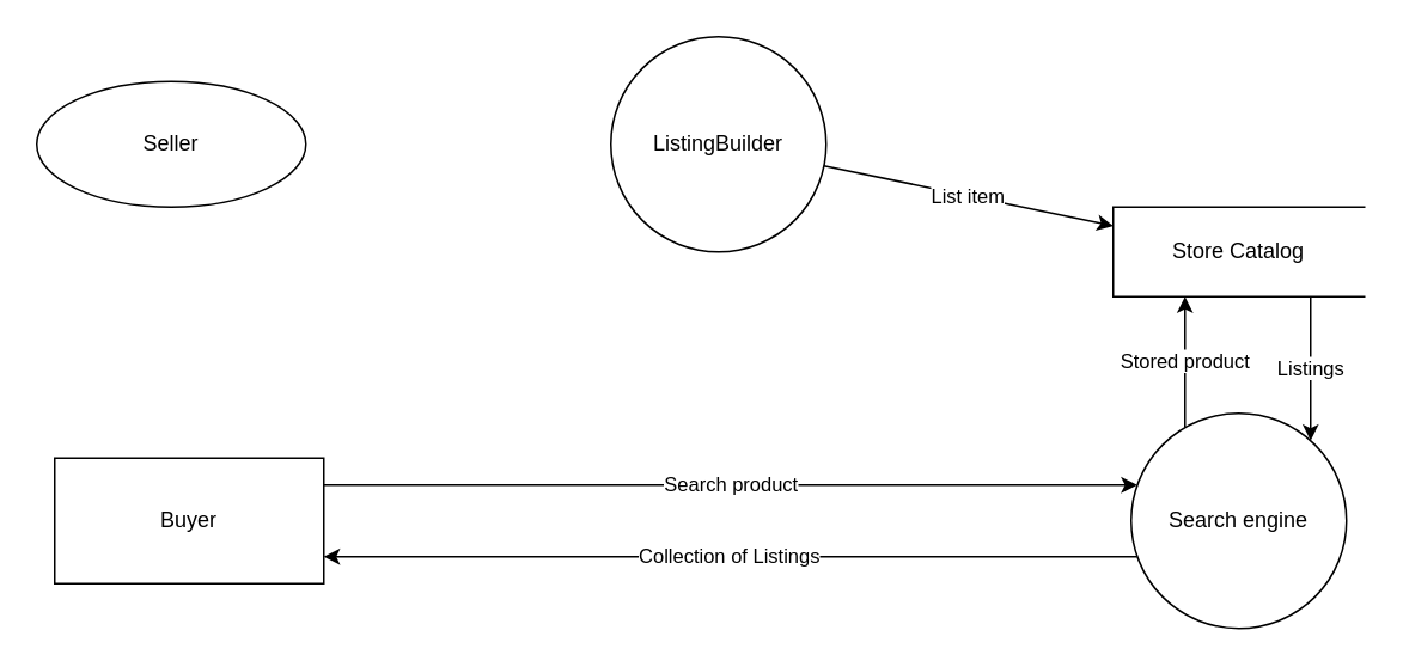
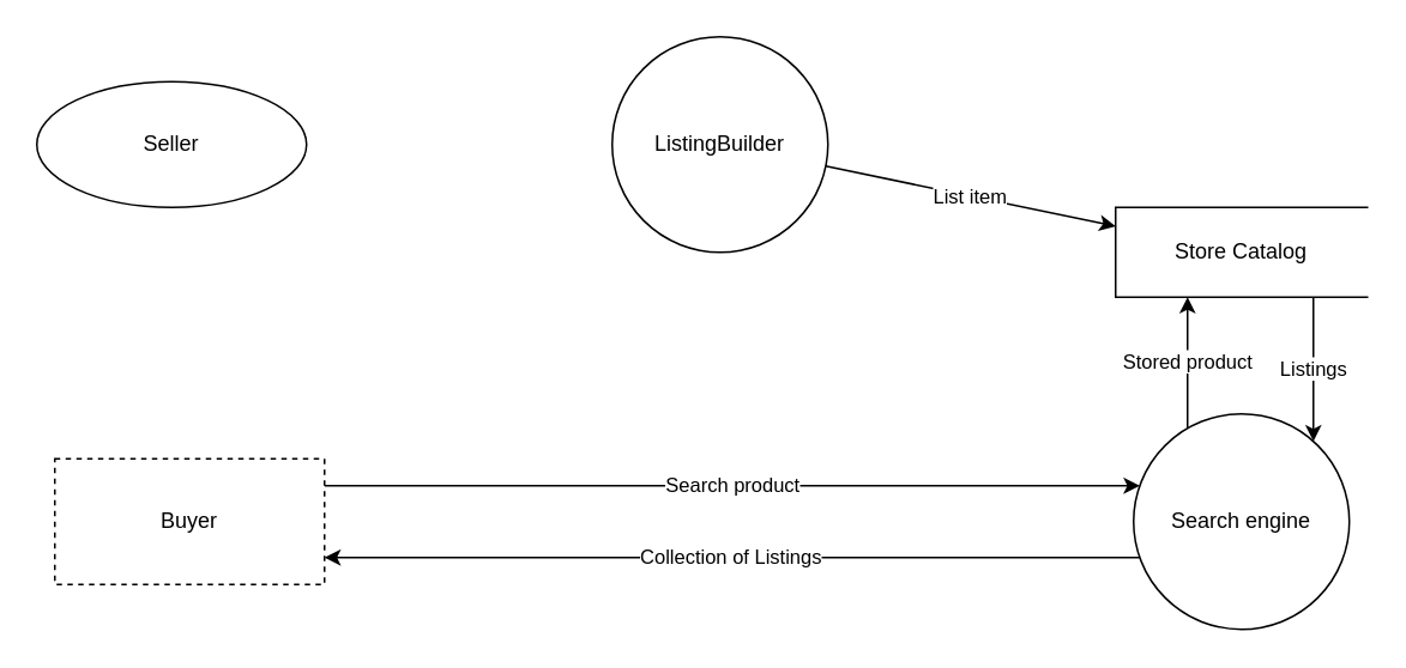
  <mxCell id="0" />
  <mxCell id="1" parent="0" />
  <mxCell id="2" value="Listings" style="edgeStyle=orthogonalEdgeStyle;rounded=0;orthogonalLoop=1;jettySize=auto;html=1;" edge="1" parent="1" source="3" target="11"><mxGeometry relative="1" as="geometry"><Array as="points"><mxPoint x="730" y="180" /><mxPoint x="730" y="180" /></Array></mxGeometry></mxCell>
  <mxCell id="3" value="Store Catalog" style="html=1;dashed=0;whiteSpace=wrap;shape=partialRectangle;right=0;" vertex="1" parent="1"><mxGeometry x="620" y="115" width="140" height="50" as="geometry" /></mxCell>
  <mxCell id="4" value="List item" style="rounded=0;orthogonalLoop=1;jettySize=auto;html=1;" edge="1" parent="1" source="5" target="3"><mxGeometry relative="1" as="geometry" /></mxCell>
  <mxCell id="5" value="ListingBuilder" style="shape=ellipse;html=1;dashed=0;whiteSpace=wrap;perimeter=ellipsePerimeter;" vertex="1" parent="1"><mxGeometry x="340" y="20" width="120" height="120" as="geometry" /></mxCell>
  <mxCell id="6" value="Seller" style="ellipse;html=1;dashed=0;whiteSpace=wrap;" vertex="1" parent="1"><mxGeometry x="20" y="45" width="150" height="70" as="geometry" /></mxCell>
  <mxCell id="7" value="Search product" style="edgeStyle=orthogonalEdgeStyle;rounded=0;orthogonalLoop=1;jettySize=auto;html=1;" edge="1" parent="1" source="8" target="11"><mxGeometry relative="1" as="geometry"><Array as="points"><mxPoint x="510" y="270" /><mxPoint x="510" y="270" /></Array></mxGeometry></mxCell>
- <mxCell id="8" value="Buyer" style="html=1;dashed=0;whiteSpace=wrap;" vertex="1" parent="1"><mxGeometry x="30" y="255" width="150" height="70" as="geometry" /></mxCell>
+ <mxCell id="8" value="Buyer" style="html=1;dashed=1;whiteSpace=wrap;" vertex="1" parent="1"><mxGeometry x="30" y="255" width="150" height="70" as="geometry" /></mxCell>
  <mxCell id="9" value="Stored product" style="rounded=0;orthogonalLoop=1;jettySize=auto;html=1;edgeStyle=orthogonalEdgeStyle;" edge="1" parent="1" source="11" target="3"><mxGeometry relative="1" as="geometry"><Array as="points"><mxPoint x="660" y="220" /><mxPoint x="660" y="220" /></Array></mxGeometry></mxCell>
  <mxCell id="10" value="Collection of Listings" style="edgeStyle=orthogonalEdgeStyle;rounded=0;orthogonalLoop=1;jettySize=auto;html=1;" edge="1" parent="1" source="11" target="8"><mxGeometry relative="1" as="geometry"><Array as="points"><mxPoint x="520" y="310" /><mxPoint x="520" y="310" /></Array></mxGeometry></mxCell>
  <mxCell id="11" value="Search engine" style="shape=ellipse;html=1;dashed=0;whiteSpace=wrap;perimeter=ellipsePerimeter;" vertex="1" parent="1"><mxGeometry x="630" y="230" width="120" height="120" as="geometry" /></mxCell>
